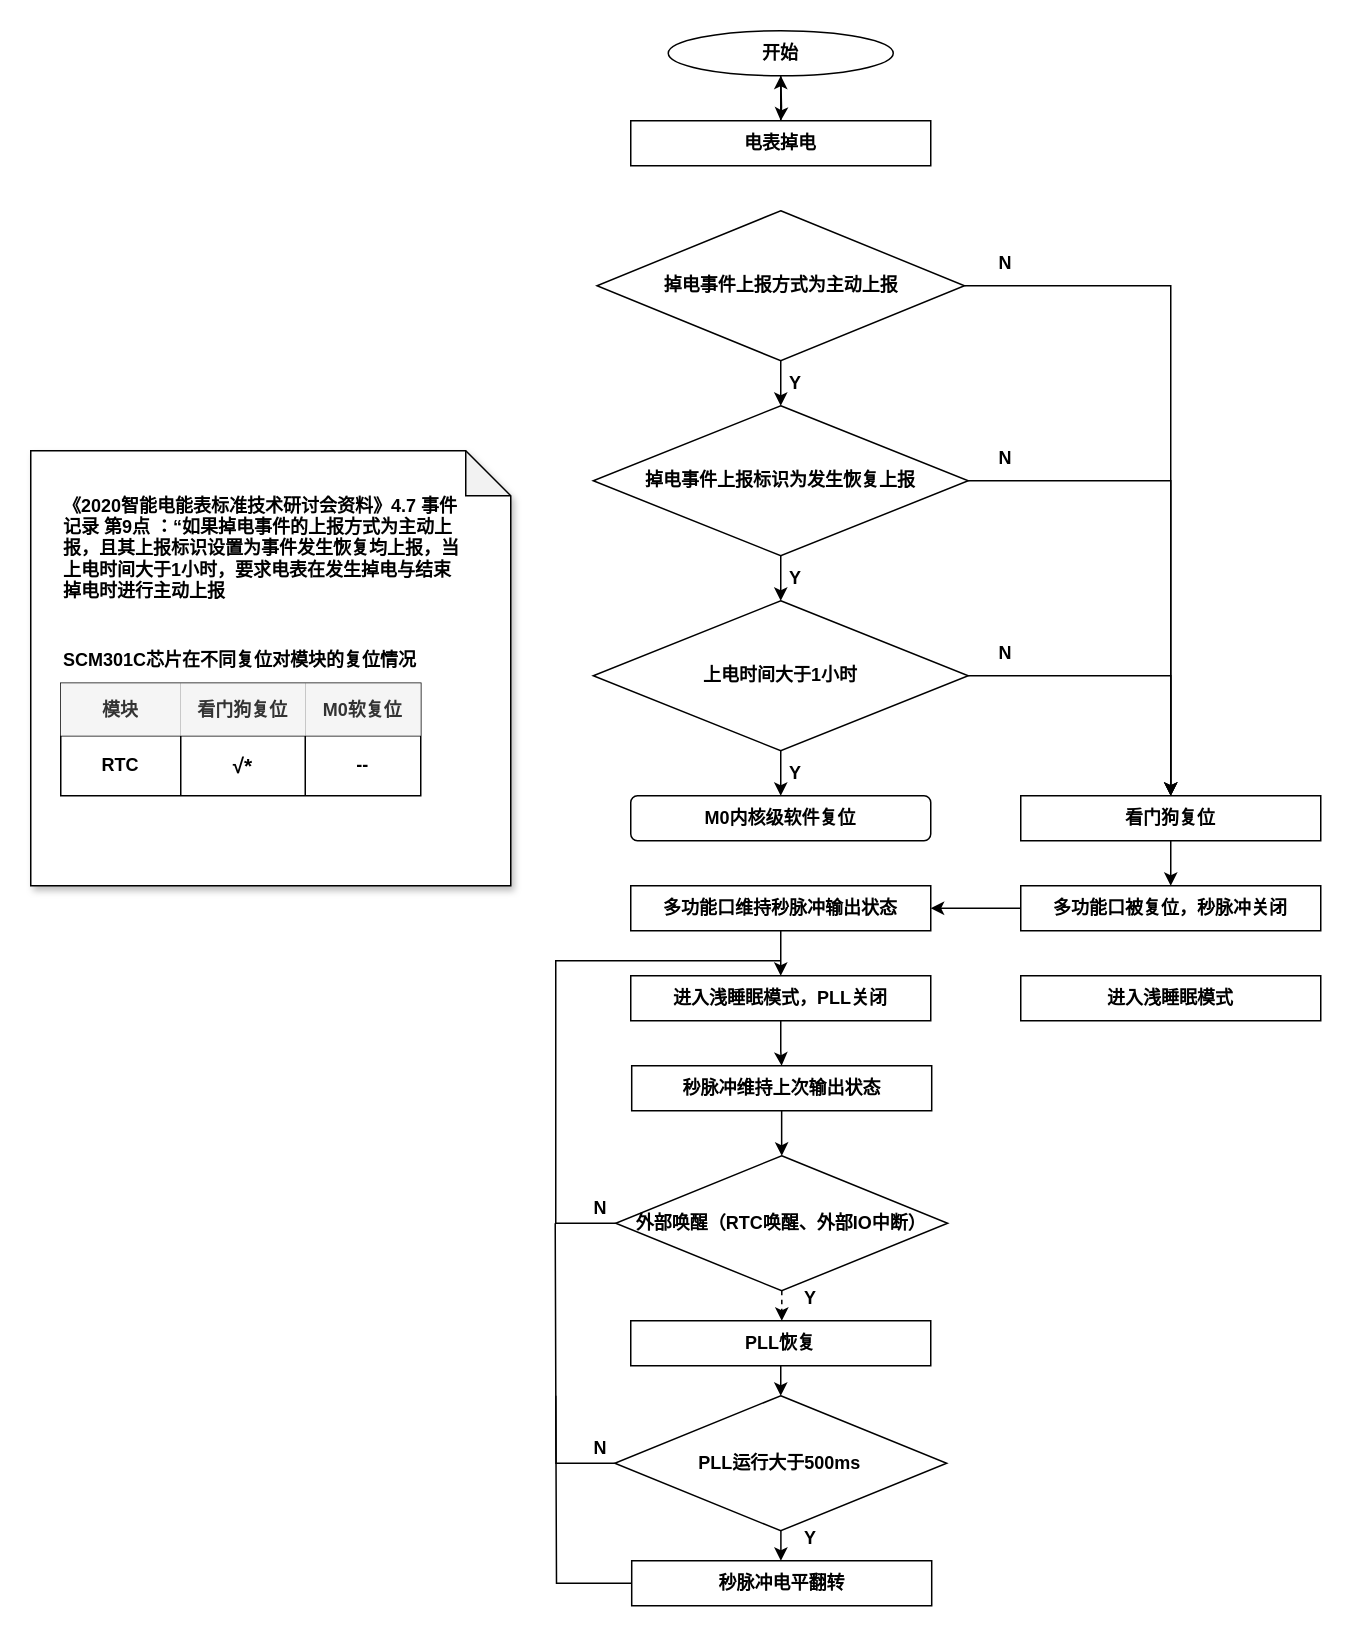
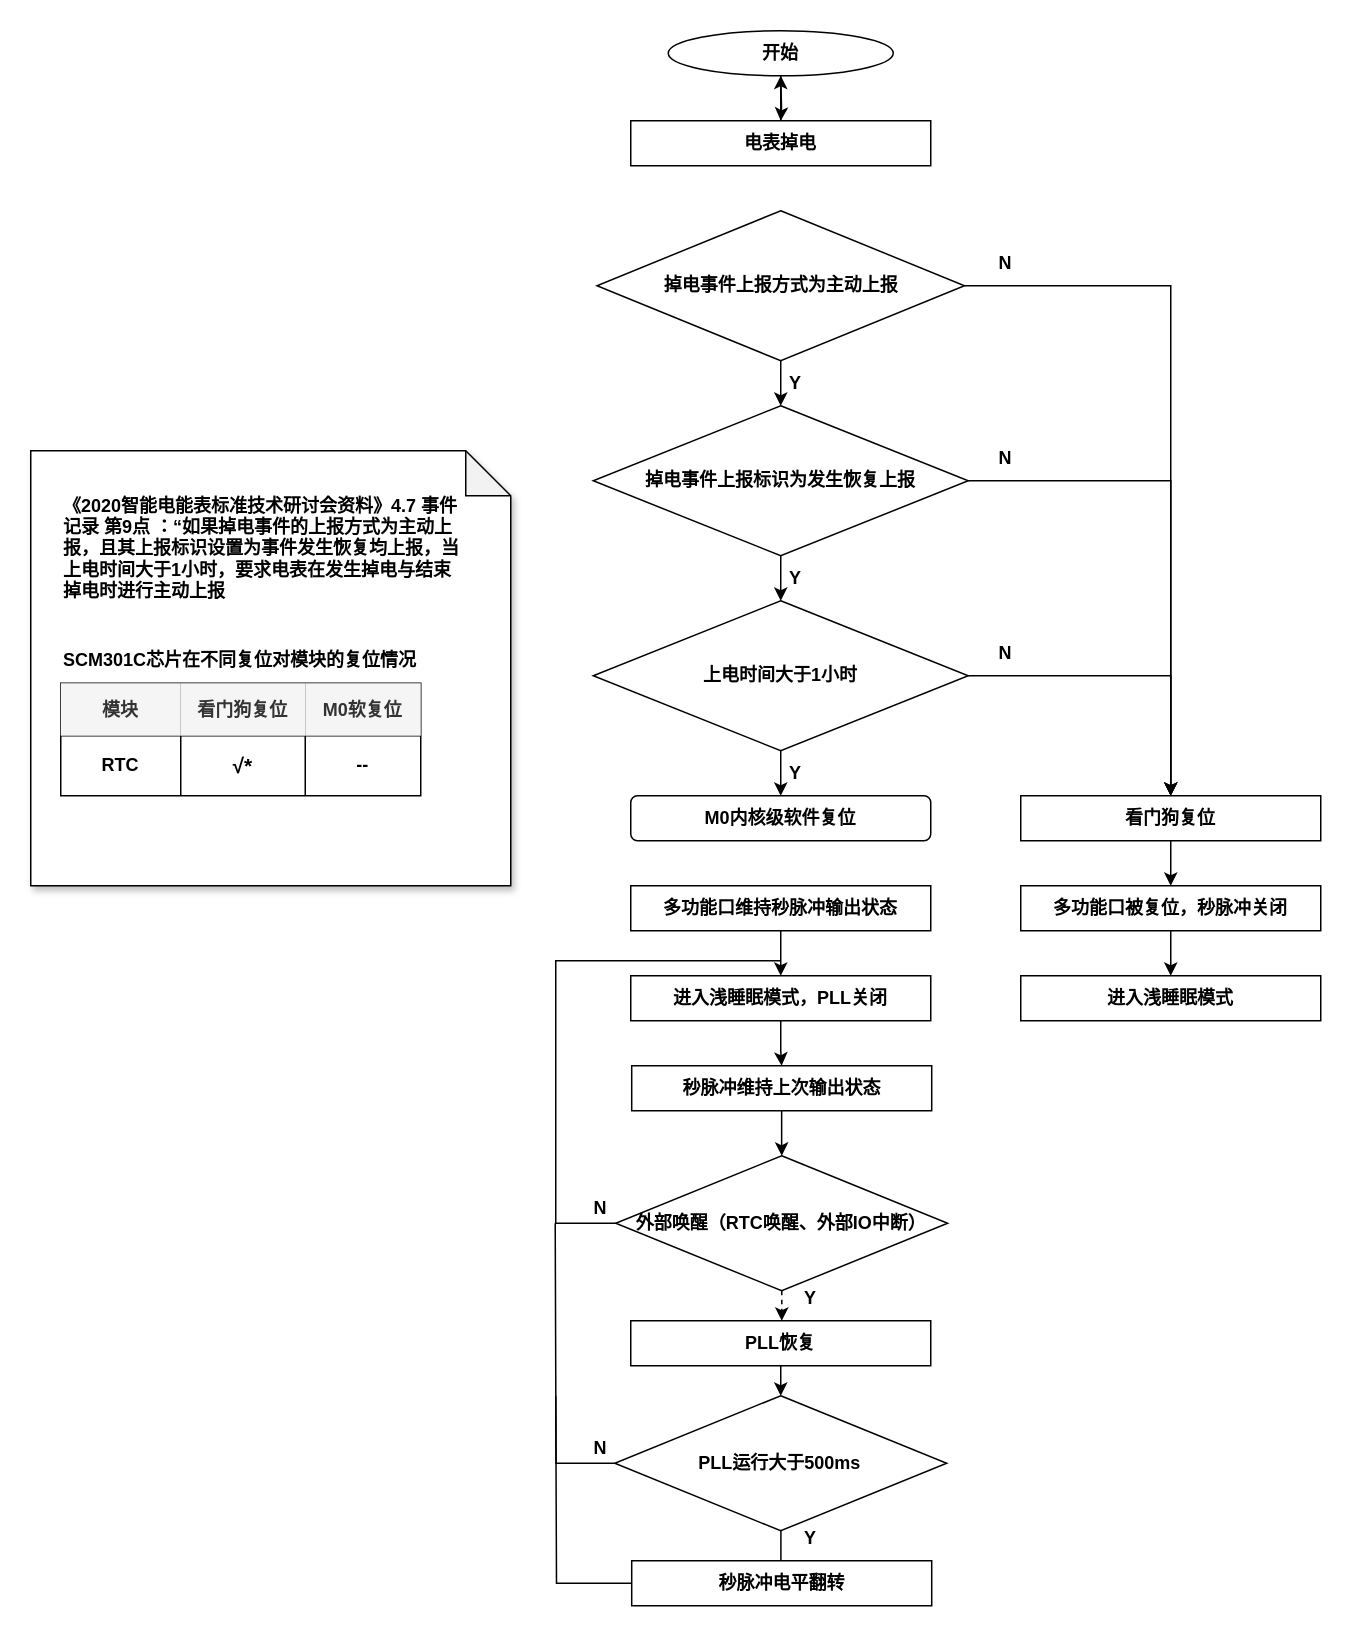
  <mxCell id="0" />
  <mxCell id="1" parent="0" />
  <mxCell id="2" value="" style="edgeStyle=orthogonalEdgeStyle;rounded=0;orthogonalLoop=1;jettySize=auto;html=1;fontStyle=1" edge="1" parent="1" target="4"><mxGeometry relative="1" as="geometry"><mxPoint x="520" y="50" as="sourcePoint" /></mxGeometry></mxCell>
  <mxCell id="3" value="" style="edgeStyle=orthogonalEdgeStyle;rounded=0;orthogonalLoop=1;jettySize=auto;html=1;fontStyle=1;" edge="1" parent="1" source="4" target="9"><mxGeometry relative="1" as="geometry" /></mxCell>
  <mxCell id="4" value="电表掉电" style="rounded=0;whiteSpace=wrap;html=1;fontStyle=1" vertex="1" parent="1"><mxGeometry x="420" y="80" width="200" height="30" as="geometry" /></mxCell>
  <mxCell id="5" value="" style="edgeStyle=orthogonalEdgeStyle;rounded=0;orthogonalLoop=1;jettySize=auto;html=1;fontStyle=1" edge="1" parent="1" source="7" target="12"><mxGeometry relative="1" as="geometry" /></mxCell>
  <mxCell id="6" style="edgeStyle=orthogonalEdgeStyle;rounded=0;orthogonalLoop=1;jettySize=auto;html=1;entryX=0.5;entryY=0;entryDx=0;entryDy=0;fontStyle=1" edge="1" parent="1" source="7" target="36"><mxGeometry relative="1" as="geometry" /></mxCell>
  <mxCell id="7" value="掉电事件上报方式为主动上报" style="rhombus;html=1;whiteSpace=wrap;verticalAlign=middle;align=center;horizontal=1;fontStyle=1" vertex="1" parent="1"><mxGeometry x="397.5" y="140" width="245" height="100" as="geometry" /></mxCell>
  <mxCell id="8" value="&lt;div style=&quot;&quot;&gt;&lt;br&gt;&lt;/div&gt;" style="shape=note;whiteSpace=wrap;html=1;backgroundOutline=1;darkOpacity=0.05;align=left;shadow=1;fontStyle=1" vertex="1" parent="1"><mxGeometry x="20" y="300" width="320" height="290" as="geometry" /></mxCell>
  <mxCell id="9" value="开始" style="ellipse;whiteSpace=wrap;html=1;fontStyle=1" vertex="1" parent="1"><mxGeometry x="445" y="20" width="150" height="30" as="geometry" /></mxCell>
  <mxCell id="10" value="" style="edgeStyle=orthogonalEdgeStyle;rounded=0;orthogonalLoop=1;jettySize=auto;html=1;fontStyle=1" edge="1" parent="1" source="12" target="15"><mxGeometry relative="1" as="geometry" /></mxCell>
  <mxCell id="11" style="edgeStyle=orthogonalEdgeStyle;rounded=0;orthogonalLoop=1;jettySize=auto;html=1;entryX=0.5;entryY=0;entryDx=0;entryDy=0;fontStyle=1" edge="1" parent="1" source="12" target="36"><mxGeometry relative="1" as="geometry" /></mxCell>
  <mxCell id="12" value="掉电事件上报标识为发生恢复上报" style="rhombus;whiteSpace=wrap;html=1;fontStyle=1" vertex="1" parent="1"><mxGeometry x="395" y="270" width="250" height="100" as="geometry" /></mxCell>
  <mxCell id="13" value="" style="edgeStyle=orthogonalEdgeStyle;rounded=0;orthogonalLoop=1;jettySize=auto;html=1;fontStyle=1" edge="1" parent="1" source="15" target="18"><mxGeometry relative="1" as="geometry" /></mxCell>
  <mxCell id="14" style="edgeStyle=orthogonalEdgeStyle;rounded=0;orthogonalLoop=1;jettySize=auto;html=1;fontStyle=1" edge="1" parent="1" source="15" target="36"><mxGeometry relative="1" as="geometry" /></mxCell>
  <mxCell id="15" value="上电时间大于1小时" style="rhombus;whiteSpace=wrap;html=1;fontStyle=1" vertex="1" parent="1"><mxGeometry x="395" y="400" width="250" height="100" as="geometry" /></mxCell>
  <mxCell id="16" value="Y" style="text;html=1;strokeColor=none;fillColor=none;align=center;verticalAlign=middle;whiteSpace=wrap;rounded=0;fontStyle=1" vertex="1" parent="1"><mxGeometry x="500" y="240" width="60" height="30" as="geometry" /></mxCell>
  <mxCell id="17" value="Y" style="text;html=1;strokeColor=none;fillColor=none;align=center;verticalAlign=middle;whiteSpace=wrap;rounded=0;fontStyle=1" vertex="1" parent="1"><mxGeometry x="500" y="370" width="60" height="30" as="geometry" /></mxCell>
  <mxCell id="18" value="M0内核级软件复位" style="whiteSpace=wrap;html=1;fontStyle=1;rounded=1;" vertex="1" parent="1"><mxGeometry x="420" y="530" width="200" height="30" as="geometry" /></mxCell>
  <mxCell id="19" value="" style="shape=table;startSize=0;container=1;collapsible=0;childLayout=tableLayout;fontStyle=1" vertex="1" parent="1"><mxGeometry x="40" y="455" width="240" height="75" as="geometry" /></mxCell>
  <mxCell id="20" value="" style="shape=tableRow;horizontal=0;startSize=0;swimlaneHead=0;swimlaneBody=0;strokeColor=inherit;top=0;left=0;bottom=0;right=0;collapsible=0;dropTarget=0;fillColor=none;points=[[0,0.5],[1,0.5]];portConstraint=eastwest;fontStyle=1" vertex="1" parent="19"><mxGeometry width="240" height="35" as="geometry" /></mxCell>
  <mxCell id="21" value="模块" style="shape=partialRectangle;html=1;whiteSpace=wrap;connectable=0;overflow=hidden;top=0;left=0;bottom=0;right=0;pointerEvents=1;strokeColor=#666666;fillColor=#f5f5f5;fontColor=#333333;fontStyle=1" vertex="1" parent="20"><mxGeometry width="80" height="35" as="geometry"><mxRectangle width="80" height="35" as="alternateBounds" /></mxGeometry></mxCell>
  <mxCell id="22" value="看门狗复位" style="shape=partialRectangle;html=1;whiteSpace=wrap;connectable=0;overflow=hidden;top=0;left=0;bottom=0;right=0;pointerEvents=1;strokeColor=#666666;dashed=1;fillColor=#f5f5f5;fontColor=#333333;fontStyle=1" vertex="1" parent="20"><mxGeometry x="80" width="83" height="35" as="geometry"><mxRectangle width="83" height="35" as="alternateBounds" /></mxGeometry></mxCell>
  <mxCell id="23" value="M0软复位" style="shape=partialRectangle;html=1;whiteSpace=wrap;connectable=0;overflow=hidden;top=0;left=0;bottom=0;right=0;pointerEvents=1;strokeColor=#666666;fillColor=#f5f5f5;fontColor=#333333;fontStyle=1" vertex="1" parent="20"><mxGeometry x="163" width="77" height="35" as="geometry"><mxRectangle width="77" height="35" as="alternateBounds" /></mxGeometry></mxCell>
  <mxCell id="24" value="" style="shape=tableRow;horizontal=0;startSize=0;swimlaneHead=0;swimlaneBody=0;strokeColor=inherit;top=0;left=0;bottom=0;right=0;collapsible=0;dropTarget=0;fillColor=none;points=[[0,0.5],[1,0.5]];portConstraint=eastwest;fontStyle=1" vertex="1" parent="19"><mxGeometry y="35" width="240" height="40" as="geometry" /></mxCell>
  <mxCell id="25" value="RTC" style="shape=partialRectangle;html=1;whiteSpace=wrap;connectable=0;strokeColor=inherit;overflow=hidden;fillColor=none;top=0;left=0;bottom=0;right=0;pointerEvents=1;fontStyle=1" vertex="1" parent="24"><mxGeometry width="80" height="40" as="geometry"><mxRectangle width="80" height="40" as="alternateBounds" /></mxGeometry></mxCell>
  <mxCell id="26" value="&lt;div&gt;&lt;font style=&quot;font-size: 14px;&quot;&gt;√*&lt;/font&gt;&lt;/div&gt;" style="shape=partialRectangle;html=1;whiteSpace=wrap;connectable=0;strokeColor=inherit;overflow=hidden;fillColor=none;top=0;left=0;bottom=0;right=0;pointerEvents=1;fontStyle=1" vertex="1" parent="24"><mxGeometry x="80" width="83" height="40" as="geometry"><mxRectangle width="83" height="40" as="alternateBounds" /></mxGeometry></mxCell>
  <mxCell id="27" value="--" style="shape=partialRectangle;html=1;whiteSpace=wrap;connectable=0;strokeColor=inherit;overflow=hidden;fillColor=none;top=0;left=0;bottom=0;right=0;pointerEvents=1;strokeWidth=1;dashed=1;fontStyle=1" vertex="1" parent="24"><mxGeometry x="163" width="77" height="40" as="geometry"><mxRectangle width="77" height="40" as="alternateBounds" /></mxGeometry></mxCell>
  <mxCell id="28" value="SCM301C芯片在不同复位对模块的复位情况" style="text;html=1;strokeColor=none;fillColor=none;align=left;verticalAlign=middle;whiteSpace=wrap;rounded=0;fontStyle=1" vertex="1" parent="1"><mxGeometry x="40" y="425" width="246" height="30" as="geometry" /></mxCell>
  <mxCell id="29" value="《2020智能电能表标准技术研讨会资料》4.7 事件记录 第9点 ：“如果掉电事件的上报方式为主动上报，且其上报标识设置为事件发生恢复均上报，当上电时间大于1小时，要求电表在发生掉电与结束掉电时进行主动上报" style="text;html=1;strokeColor=none;fillColor=none;align=left;verticalAlign=middle;whiteSpace=wrap;rounded=0;fontStyle=1" vertex="1" parent="1"><mxGeometry x="40" y="330" width="270" height="70" as="geometry" /></mxCell>
  <mxCell id="30" value="Y" style="text;html=1;strokeColor=none;fillColor=none;align=center;verticalAlign=middle;whiteSpace=wrap;rounded=0;fontStyle=1" vertex="1" parent="1"><mxGeometry x="500" y="500" width="60" height="30" as="geometry" /></mxCell>
  <mxCell id="31" value="" style="edgeStyle=orthogonalEdgeStyle;rounded=0;orthogonalLoop=1;jettySize=auto;html=1;fontStyle=1" edge="1" parent="1" source="32" target="34"><mxGeometry relative="1" as="geometry" /></mxCell>
  <mxCell id="32" value="多功能口维持秒脉冲输出状态" style="rounded=0;whiteSpace=wrap;html=1;fontStyle=1" vertex="1" parent="1"><mxGeometry x="420" y="590" width="200" height="30" as="geometry" /></mxCell>
  <mxCell id="33" value="" style="edgeStyle=orthogonalEdgeStyle;rounded=0;orthogonalLoop=1;jettySize=auto;html=1;fontStyle=1" edge="1" parent="1" source="34" target="46"><mxGeometry relative="1" as="geometry" /></mxCell>
  <mxCell id="34" value="进入浅睡眠模式，PLL关闭" style="rounded=0;whiteSpace=wrap;html=1;fontStyle=1" vertex="1" parent="1"><mxGeometry x="420" y="650" width="200" height="30" as="geometry" /></mxCell>
  <mxCell id="35" value="" style="edgeStyle=orthogonalEdgeStyle;rounded=0;orthogonalLoop=1;jettySize=auto;html=1;fontStyle=1" edge="1" parent="1" source="36" target="41"><mxGeometry relative="1" as="geometry" /></mxCell>
  <mxCell id="36" value="看门狗复位" style="rounded=0;whiteSpace=wrap;html=1;fontStyle=1" vertex="1" parent="1"><mxGeometry x="680" y="530" width="200" height="30" as="geometry" /></mxCell>
  <mxCell id="37" value="N" style="text;html=1;strokeColor=none;fillColor=none;align=center;verticalAlign=middle;whiteSpace=wrap;rounded=0;fontStyle=1" vertex="1" parent="1"><mxGeometry x="640" y="160" width="60" height="30" as="geometry" /></mxCell>
  <mxCell id="38" value="N" style="text;html=1;strokeColor=none;fillColor=none;align=center;verticalAlign=middle;whiteSpace=wrap;rounded=0;fontStyle=1" vertex="1" parent="1"><mxGeometry x="640" y="290" width="60" height="30" as="geometry" /></mxCell>
  <mxCell id="39" value="N" style="text;html=1;strokeColor=none;fillColor=none;align=center;verticalAlign=middle;whiteSpace=wrap;rounded=0;fontStyle=1" vertex="1" parent="1"><mxGeometry x="640" y="420" width="60" height="30" as="geometry" /></mxCell>
- <mxCell id="40" value="" style="edgeStyle=orthogonalEdgeStyle;rounded=0;orthogonalLoop=1;jettySize=auto;html=1;fontStyle=1;" edge="1" parent="1" source="41" target="32"><mxGeometry relative="1" as="geometry" /></mxCell>
+ <mxCell id="40" value="" style="edgeStyle=orthogonalEdgeStyle;rounded=0;orthogonalLoop=1;jettySize=auto;html=1;fontStyle=1" edge="1" parent="1" source="41" target="58"><mxGeometry relative="1" as="geometry" /></mxCell>
  <mxCell id="41" value="多功能口被复位，秒脉冲关闭" style="rounded=0;whiteSpace=wrap;html=1;fontStyle=1" vertex="1" parent="1"><mxGeometry x="680" y="590" width="200" height="30" as="geometry" /></mxCell>
  <mxCell id="42" value="" style="edgeStyle=orthogonalEdgeStyle;rounded=0;orthogonalLoop=1;jettySize=auto;html=1;fontStyle=1;dashed=1;" edge="1" parent="1" source="44" target="49"><mxGeometry relative="1" as="geometry" /></mxCell>
  <mxCell id="43" style="edgeStyle=orthogonalEdgeStyle;rounded=0;orthogonalLoop=1;jettySize=auto;html=1;exitX=0;exitY=0.5;exitDx=0;exitDy=0;endArrow=none;endFill=0;fontStyle=1" edge="1" parent="1" source="44"><mxGeometry relative="1" as="geometry"><mxPoint x="520" y="640" as="targetPoint" /><Array as="points"><mxPoint x="370" y="815" /><mxPoint x="370" y="640" /></Array></mxGeometry></mxCell>
  <mxCell id="44" value="外部唤醒（RTC唤醒、外部IO中断）" style="rhombus;whiteSpace=wrap;html=1;fontStyle=1" vertex="1" parent="1"><mxGeometry x="410.01" y="770" width="221.25" height="90" as="geometry" /></mxCell>
  <mxCell id="45" value="" style="edgeStyle=orthogonalEdgeStyle;rounded=0;orthogonalLoop=1;jettySize=auto;html=1;fontStyle=1" edge="1" parent="1" source="46" target="44"><mxGeometry relative="1" as="geometry" /></mxCell>
  <mxCell id="46" value="秒脉冲维持上次输出状态" style="rounded=0;whiteSpace=wrap;html=1;fontStyle=1" vertex="1" parent="1"><mxGeometry x="420.64" y="710" width="200" height="30" as="geometry" /></mxCell>
  <mxCell id="47" value="N" style="text;html=1;strokeColor=none;fillColor=none;align=center;verticalAlign=middle;whiteSpace=wrap;rounded=0;fontStyle=1" vertex="1" parent="1"><mxGeometry x="370" y="790" width="60" height="30" as="geometry" /></mxCell>
  <mxCell id="48" value="" style="edgeStyle=orthogonalEdgeStyle;rounded=0;orthogonalLoop=1;jettySize=auto;html=1;fontStyle=1" edge="1" parent="1" source="49" target="53"><mxGeometry relative="1" as="geometry" /></mxCell>
  <mxCell id="49" value="PLL恢复" style="rounded=0;whiteSpace=wrap;html=1;fontStyle=1" vertex="1" parent="1"><mxGeometry x="420" y="880" width="200" height="30" as="geometry" /></mxCell>
  <mxCell id="50" value="Y" style="text;html=1;strokeColor=none;fillColor=none;align=center;verticalAlign=middle;whiteSpace=wrap;rounded=0;fontStyle=1" vertex="1" parent="1"><mxGeometry x="510" y="850" width="60" height="30" as="geometry" /></mxCell>
  <mxCell id="51" style="edgeStyle=orthogonalEdgeStyle;rounded=0;orthogonalLoop=1;jettySize=auto;html=1;exitX=0;exitY=0.5;exitDx=0;exitDy=0;endArrow=none;endFill=0;fontStyle=1" edge="1" parent="1" source="53"><mxGeometry relative="1" as="geometry"><mxPoint x="369.655" y="814.988" as="targetPoint" /></mxGeometry></mxCell>
- <mxCell id="52" value="" style="edgeStyle=orthogonalEdgeStyle;rounded=0;orthogonalLoop=1;jettySize=auto;html=1;fontStyle=1" edge="1" parent="1" source="53" target="56"><mxGeometry relative="1" as="geometry" /></mxCell>
+ <mxCell id="52" value="" style="edgeStyle=orthogonalEdgeStyle;rounded=0;orthogonalLoop=1;jettySize=auto;html=1;fontStyle=1;endArrow=none;" edge="1" parent="1" source="53" target="56"><mxGeometry relative="1" as="geometry" /></mxCell>
  <mxCell id="53" value="PLL运行大于500ms" style="rhombus;whiteSpace=wrap;html=1;fontStyle=1" vertex="1" parent="1"><mxGeometry x="409.37" y="930" width="221.25" height="90" as="geometry" /></mxCell>
  <mxCell id="54" value="N" style="text;html=1;strokeColor=none;fillColor=none;align=center;verticalAlign=middle;whiteSpace=wrap;rounded=0;fontStyle=1" vertex="1" parent="1"><mxGeometry x="370" y="950" width="60" height="30" as="geometry" /></mxCell>
  <mxCell id="55" style="edgeStyle=orthogonalEdgeStyle;rounded=0;orthogonalLoop=1;jettySize=auto;html=1;exitX=0;exitY=0.5;exitDx=0;exitDy=0;endArrow=none;endFill=0;fontStyle=1" edge="1" parent="1" source="56"><mxGeometry relative="1" as="geometry"><mxPoint x="370" y="930" as="targetPoint" /></mxGeometry></mxCell>
  <mxCell id="56" value="秒脉冲电平翻转" style="rounded=0;whiteSpace=wrap;html=1;fontStyle=1" vertex="1" parent="1"><mxGeometry x="420.64" y="1040" width="200" height="30" as="geometry" /></mxCell>
  <mxCell id="57" value="Y" style="text;html=1;strokeColor=none;fillColor=none;align=center;verticalAlign=middle;whiteSpace=wrap;rounded=0;fontStyle=1" vertex="1" parent="1"><mxGeometry x="510" y="1010" width="60" height="30" as="geometry" /></mxCell>
  <mxCell id="58" value="进入浅睡眠模式" style="rounded=0;whiteSpace=wrap;html=1;fontStyle=1" vertex="1" parent="1"><mxGeometry x="680" y="650" width="200" height="30" as="geometry" /></mxCell>
